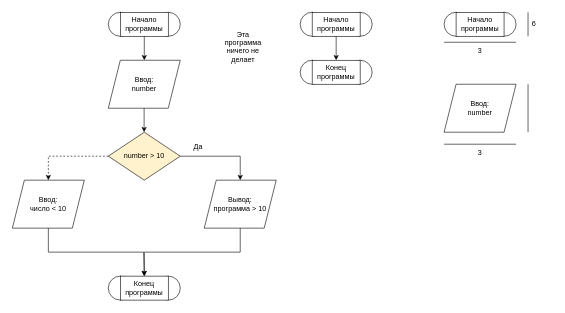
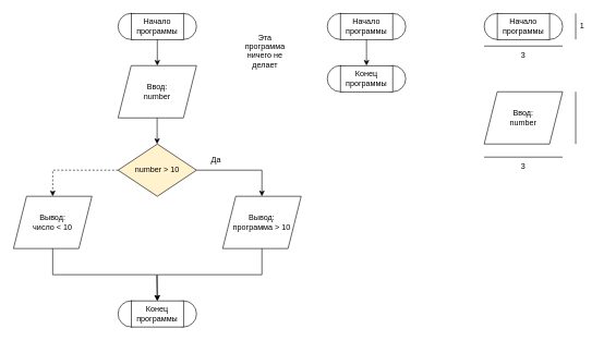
  <mxCell id="0" />
  <mxCell id="1" parent="0" />
  <mxCell id="2" value="" style="ellipse;whiteSpace=wrap;html=1;aspect=fixed;" vertex="1" parent="1"><mxGeometry x="180" y="20" width="40" height="40" as="geometry" /></mxCell>
  <mxCell id="3" value="" style="ellipse;whiteSpace=wrap;html=1;aspect=fixed;" vertex="1" parent="1"><mxGeometry x="260" y="20" width="40" height="40" as="geometry" /></mxCell>
  <mxCell id="4" value="Начало программы" style="rounded=0;whiteSpace=wrap;html=1;" vertex="1" parent="1"><mxGeometry x="200" y="20" width="80" height="40" as="geometry" /></mxCell>
  <mxCell id="5" value="" style="endArrow=classic;html=1;rounded=0;exitX=0.5;exitY=1;exitDx=0;exitDy=0;" edge="1" parent="1" source="4"><mxGeometry width="50" height="50" relative="1" as="geometry"><mxPoint x="250" y="90" as="sourcePoint" /><mxPoint x="240" y="100" as="targetPoint" /></mxGeometry></mxCell>
  <mxCell id="6" value="Ввод:&lt;br&gt;number" style="shape=parallelogram;perimeter=parallelogramPerimeter;whiteSpace=wrap;html=1;fixedSize=1;" vertex="1" parent="1"><mxGeometry x="180" y="100" width="120" height="80" as="geometry" /></mxCell>
  <mxCell id="7" value="" style="ellipse;whiteSpace=wrap;html=1;aspect=fixed;" vertex="1" parent="1"><mxGeometry x="180" y="460" width="40" height="40" as="geometry" /></mxCell>
  <mxCell id="8" value="" style="ellipse;whiteSpace=wrap;html=1;aspect=fixed;" vertex="1" parent="1"><mxGeometry x="260" y="460" width="40" height="40" as="geometry" /></mxCell>
  <mxCell id="9" value="Конец программы" style="rounded=0;whiteSpace=wrap;html=1;" vertex="1" parent="1"><mxGeometry x="200" y="460" width="80" height="40" as="geometry" /></mxCell>
  <mxCell id="10" value="" style="endArrow=classic;html=1;rounded=0;exitX=0.5;exitY=1;exitDx=0;exitDy=0;" edge="1" parent="1"><mxGeometry width="50" height="50" relative="1" as="geometry"><mxPoint x="239.71" y="180" as="sourcePoint" /><mxPoint x="239.71" y="220" as="targetPoint" /></mxGeometry></mxCell>
  <mxCell id="11" value="number &amp;gt; 10" style="rhombus;whiteSpace=wrap;html=1;fillColor=#fff2cc;" vertex="1" parent="1"><mxGeometry x="180" y="220" width="120" height="80" as="geometry" /></mxCell>
  <mxCell id="12" value="" style="endArrow=classic;html=1;rounded=0;entryX=0.5;entryY=0;entryDx=0;entryDy=0;" edge="1" parent="1" target="13"><mxGeometry width="50" height="50" relative="1" as="geometry"><mxPoint x="300" y="260" as="sourcePoint" /><mxPoint x="380" y="300" as="targetPoint" /><Array as="points"><mxPoint x="400" y="260" /></Array></mxGeometry></mxCell>
  <mxCell id="13" value="Вывод:&lt;div&gt;программа &amp;gt; 10&lt;/div&gt;" style="shape=parallelogram;perimeter=parallelogramPerimeter;whiteSpace=wrap;html=1;fixedSize=1;" vertex="1" parent="1"><mxGeometry x="340" y="300" width="120" height="80" as="geometry" /></mxCell>
- <mxCell id="14" value="Ввод:&lt;div&gt;число &amp;lt; 10&lt;/div&gt;" style="shape=parallelogram;perimeter=parallelogramPerimeter;whiteSpace=wrap;html=1;fixedSize=1;" vertex="1" parent="1"><mxGeometry x="20" y="300" width="120" height="80" as="geometry" /></mxCell>
+ <mxCell id="14" value="Вывод:&lt;div&gt;число &amp;lt; 10&lt;/div&gt;" style="shape=parallelogram;perimeter=parallelogramPerimeter;whiteSpace=wrap;html=1;fixedSize=1;" vertex="1" parent="1"><mxGeometry x="20" y="300" width="120" height="80" as="geometry" /></mxCell>
  <mxCell id="15" value="" style="endArrow=classic;html=1;rounded=0;entryX=0.5;entryY=0;entryDx=0;entryDy=0;exitX=0;exitY=0.5;exitDx=0;exitDy=0;dashed=1;" edge="1" parent="1" source="11" target="14"><mxGeometry width="50" height="50" relative="1" as="geometry"><mxPoint x="310" y="270" as="sourcePoint" /><mxPoint x="410" y="310" as="targetPoint" /><Array as="points"><mxPoint x="80" y="260" /></Array></mxGeometry></mxCell>
  <mxCell id="16" value="" style="endArrow=classic;html=1;rounded=0;exitX=0.5;exitY=1;exitDx=0;exitDy=0;entryX=0.5;entryY=0;entryDx=0;entryDy=0;" edge="1" parent="1" source="14" target="9"><mxGeometry width="50" height="50" relative="1" as="geometry"><mxPoint x="140" y="420" as="sourcePoint" /><mxPoint x="290" y="450" as="targetPoint" /><Array as="points"><mxPoint x="80" y="420" /><mxPoint x="239" y="420" /></Array></mxGeometry></mxCell>
  <mxCell id="17" value="" style="endArrow=classic;html=1;rounded=0;exitX=0.5;exitY=1;exitDx=0;exitDy=0;entryX=0.5;entryY=0;entryDx=0;entryDy=0;" edge="1" parent="1" source="13" target="9"><mxGeometry width="50" height="50" relative="1" as="geometry"><mxPoint x="90" y="390" as="sourcePoint" /><mxPoint x="240" y="450" as="targetPoint" /><Array as="points"><mxPoint x="400" y="420" /><mxPoint x="240" y="420" /></Array></mxGeometry></mxCell>
  <mxCell id="18" value="" style="ellipse;whiteSpace=wrap;html=1;aspect=fixed;" vertex="1" parent="1"><mxGeometry x="740" y="20" width="40" height="40" as="geometry" /></mxCell>
  <mxCell id="19" value="" style="ellipse;whiteSpace=wrap;html=1;aspect=fixed;" vertex="1" parent="1"><mxGeometry x="820" y="20" width="40" height="40" as="geometry" /></mxCell>
  <mxCell id="20" value="Начало программы" style="rounded=0;whiteSpace=wrap;html=1;" vertex="1" parent="1"><mxGeometry x="760" y="20" width="80" height="40" as="geometry" /></mxCell>
  <mxCell id="21" value="Ввод:&lt;br&gt;number" style="shape=parallelogram;perimeter=parallelogramPerimeter;whiteSpace=wrap;html=1;fixedSize=1;" vertex="1" parent="1"><mxGeometry x="740" y="140" width="120" height="80" as="geometry" /></mxCell>
  <mxCell id="22" value="" style="endArrow=none;html=1;rounded=0;" edge="1" parent="1"><mxGeometry width="50" height="50" relative="1" as="geometry"><mxPoint x="740" y="70" as="sourcePoint" /><mxPoint x="860" y="70" as="targetPoint" /></mxGeometry></mxCell>
  <mxCell id="23" value="" style="endArrow=none;html=1;rounded=0;" edge="1" parent="1"><mxGeometry width="50" height="50" relative="1" as="geometry"><mxPoint x="880" y="20" as="sourcePoint" /><mxPoint x="880" y="60" as="targetPoint" /></mxGeometry></mxCell>
  <mxCell id="24" value="" style="endArrow=none;html=1;rounded=0;" edge="1" parent="1"><mxGeometry width="50" height="50" relative="1" as="geometry"><mxPoint x="880" y="140" as="sourcePoint" /><mxPoint x="880" y="220" as="targetPoint" /></mxGeometry></mxCell>
  <mxCell id="25" value="" style="endArrow=none;html=1;rounded=0;" edge="1" parent="1"><mxGeometry width="50" height="50" relative="1" as="geometry"><mxPoint x="740" y="240" as="sourcePoint" /><mxPoint x="860" y="240" as="targetPoint" /></mxGeometry></mxCell>
  <mxCell id="26" value="3" style="text;html=1;align=center;verticalAlign=middle;whiteSpace=wrap;rounded=0;" vertex="1" parent="1"><mxGeometry x="770" y="70" width="60" height="30" as="geometry" /></mxCell>
- <mxCell id="27" value="6" style="text;html=1;align=center;verticalAlign=middle;whiteSpace=wrap;rounded=0;" vertex="1" parent="1"><mxGeometry x="860" y="25" width="60" height="30" as="geometry" /></mxCell>
+ <mxCell id="27" value="1" style="text;html=1;align=center;verticalAlign=middle;whiteSpace=wrap;rounded=0;" vertex="1" parent="1"><mxGeometry x="860" y="25" width="60" height="30" as="geometry" /></mxCell>
  <mxCell id="28" value="3" style="text;html=1;align=center;verticalAlign=middle;whiteSpace=wrap;rounded=0;" vertex="1" parent="1"><mxGeometry x="770" y="240" width="60" height="30" as="geometry" /></mxCell>
  <mxCell id="29" value="Да" style="text;html=1;align=center;verticalAlign=middle;whiteSpace=wrap;rounded=0;" vertex="1" parent="1"><mxGeometry x="300" y="230" width="60" height="30" as="geometry" /></mxCell>
  <mxCell id="30" value="" style="ellipse;whiteSpace=wrap;html=1;aspect=fixed;" vertex="1" parent="1"><mxGeometry x="500" y="20" width="40" height="40" as="geometry" /></mxCell>
  <mxCell id="31" value="" style="ellipse;whiteSpace=wrap;html=1;aspect=fixed;" vertex="1" parent="1"><mxGeometry x="580" y="20" width="40" height="40" as="geometry" /></mxCell>
  <mxCell id="32" value="Начало программы" style="rounded=0;whiteSpace=wrap;html=1;" vertex="1" parent="1"><mxGeometry x="520" y="20" width="80" height="40" as="geometry" /></mxCell>
  <mxCell id="33" value="" style="endArrow=classic;html=1;rounded=0;exitX=0.5;exitY=1;exitDx=0;exitDy=0;" edge="1" parent="1" source="32"><mxGeometry width="50" height="50" relative="1" as="geometry"><mxPoint x="570" y="90" as="sourcePoint" /><mxPoint x="560" y="100" as="targetPoint" /></mxGeometry></mxCell>
  <mxCell id="34" value="" style="ellipse;whiteSpace=wrap;html=1;aspect=fixed;" vertex="1" parent="1"><mxGeometry x="500" y="100" width="40" height="40" as="geometry" /></mxCell>
  <mxCell id="35" value="" style="ellipse;whiteSpace=wrap;html=1;aspect=fixed;" vertex="1" parent="1"><mxGeometry x="580" y="100" width="40" height="40" as="geometry" /></mxCell>
  <mxCell id="36" value="Конец программы" style="rounded=0;whiteSpace=wrap;html=1;" vertex="1" parent="1"><mxGeometry x="520" y="100" width="80" height="40" as="geometry" /></mxCell>
  <mxCell id="37" value="Эта программа ничего не делает&lt;div&gt;&lt;br&gt;&lt;/div&gt;" style="text;html=1;align=center;verticalAlign=middle;whiteSpace=wrap;rounded=0;" vertex="1" parent="1"><mxGeometry x="375" y="70" width="60" height="30" as="geometry" /></mxCell>
